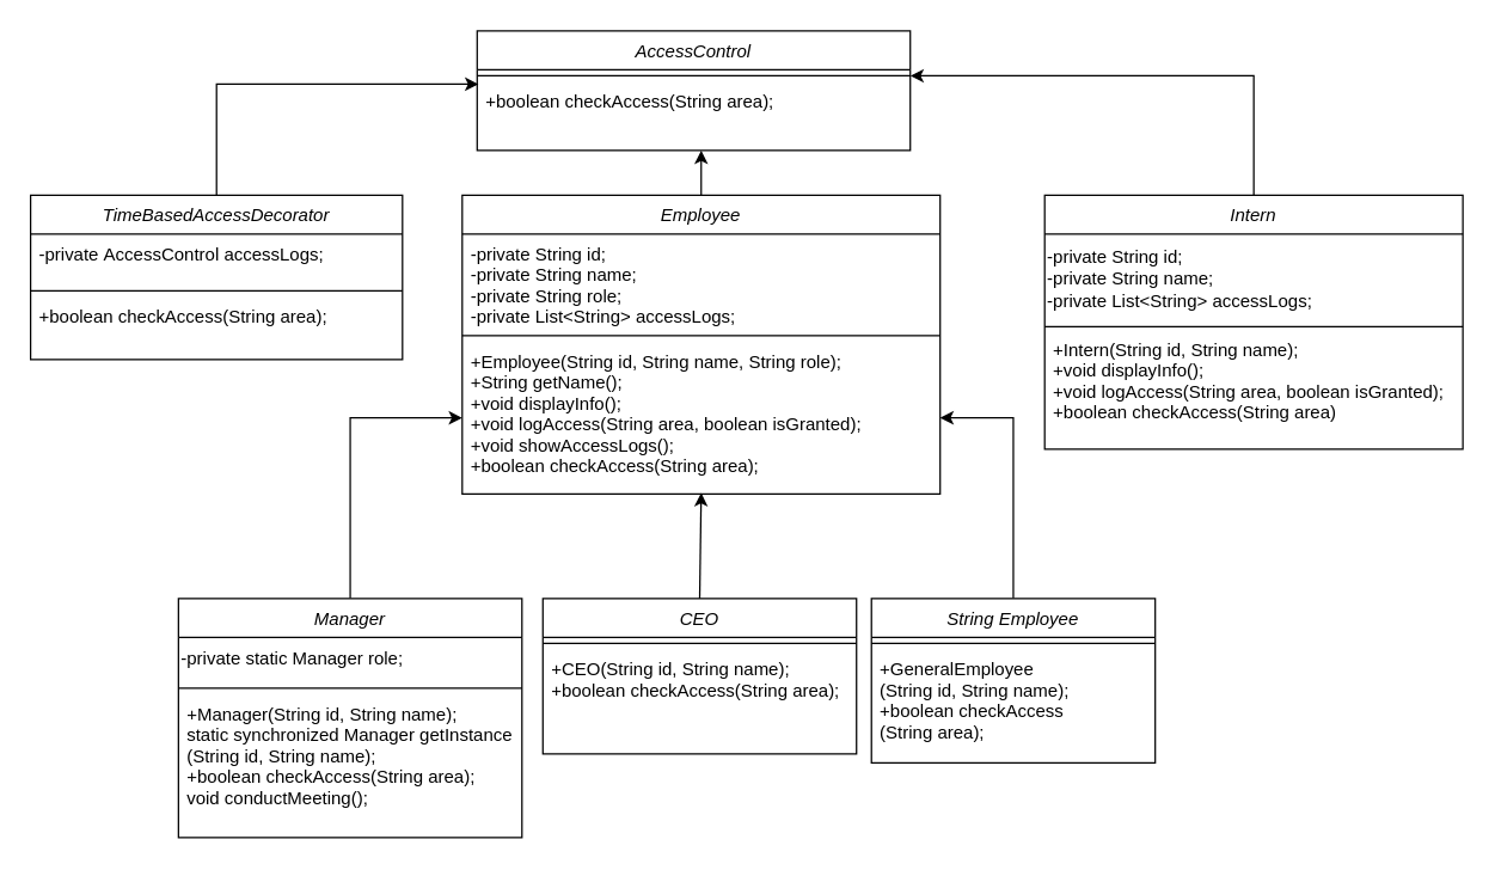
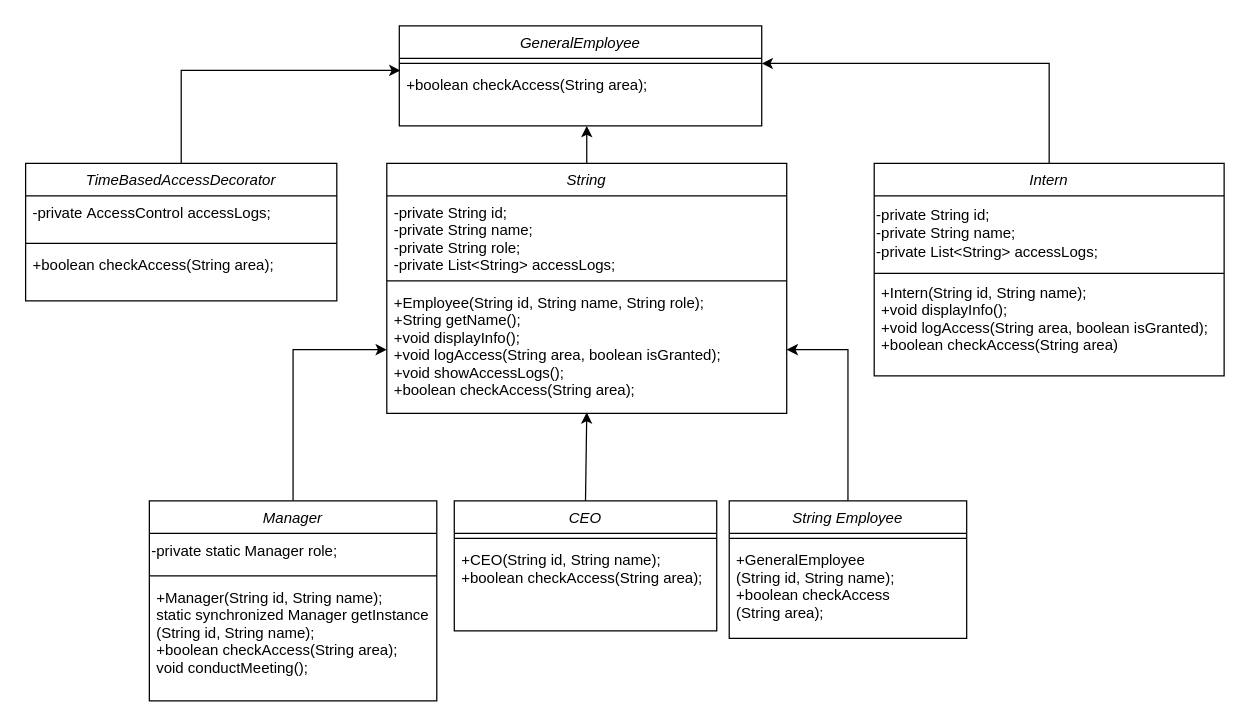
  <mxCell id="0" />
  <mxCell id="1" parent="0" />
  <mxCell id="2" style="edgeStyle=orthogonalEdgeStyle;rounded=0;orthogonalLoop=1;jettySize=auto;html=1;" parent="1" source="3" edge="1"><mxGeometry relative="1" as="geometry"><mxPoint x="469" y="100" as="targetPoint" /></mxGeometry></mxCell>
- <mxCell id="3" value="Employee" style="swimlane;fontStyle=2;align=center;verticalAlign=top;childLayout=stackLayout;horizontal=1;startSize=26;horizontalStack=0;resizeParent=1;resizeLast=0;collapsible=1;marginBottom=0;rounded=0;shadow=0;strokeWidth=1;" parent="1" vertex="1"><mxGeometry x="309" y="130" width="320" height="200" as="geometry"><mxRectangle x="220" y="120" width="160" height="26" as="alternateBounds" /></mxGeometry></mxCell>
+ <mxCell id="3" value="String" style="swimlane;fontStyle=2;align=center;verticalAlign=top;childLayout=stackLayout;horizontal=1;startSize=26;horizontalStack=0;resizeParent=1;resizeLast=0;collapsible=1;marginBottom=0;rounded=0;shadow=0;strokeWidth=1;" parent="1" vertex="1"><mxGeometry x="309" y="130" width="320" height="200" as="geometry"><mxRectangle x="220" y="120" width="160" height="26" as="alternateBounds" /></mxGeometry></mxCell>
  <mxCell id="4" value="-private String id;&#10;-private String name;&#10;-private String role;&#10;-private List&lt;String&gt; accessLogs;" style="text;align=left;verticalAlign=top;spacingLeft=4;spacingRight=4;overflow=hidden;rotatable=0;points=[[0,0.5],[1,0.5]];portConstraint=eastwest;rounded=0;shadow=0;html=0;" parent="3" vertex="1"><mxGeometry y="26" width="320" height="64" as="geometry" /></mxCell>
  <mxCell id="5" value="" style="line;html=1;strokeWidth=1;align=left;verticalAlign=middle;spacingTop=-1;spacingLeft=3;spacingRight=3;rotatable=0;labelPosition=right;points=[];portConstraint=eastwest;" parent="3" vertex="1"><mxGeometry y="90" width="320" height="8" as="geometry" /></mxCell>
  <mxCell id="6" value="+Employee(String id, String name, String role);&#10;+String getName();&#10;+void displayInfo();&#10;+void logAccess(String area, boolean isGranted);&#10;+void showAccessLogs();&#10;+boolean checkAccess(String area);" style="text;align=left;verticalAlign=top;spacingLeft=4;spacingRight=4;overflow=hidden;rotatable=0;points=[[0,0.5],[1,0.5]];portConstraint=eastwest;" parent="3" vertex="1"><mxGeometry y="98" width="320" height="102" as="geometry" /></mxCell>
  <mxCell id="7" style="edgeStyle=orthogonalEdgeStyle;rounded=0;orthogonalLoop=1;jettySize=auto;html=1;entryX=0;entryY=0.5;entryDx=0;entryDy=0;" edge="1" parent="1" source="8" target="6"><mxGeometry relative="1" as="geometry" /></mxCell>
  <mxCell id="8" value="Manager" style="swimlane;fontStyle=2;align=center;verticalAlign=top;childLayout=stackLayout;horizontal=1;startSize=26;horizontalStack=0;resizeParent=1;resizeLast=0;collapsible=1;marginBottom=0;rounded=0;shadow=0;strokeWidth=1;" parent="1" vertex="1"><mxGeometry x="119" y="400" width="230" height="160" as="geometry"><mxRectangle x="220" y="120" width="160" height="26" as="alternateBounds" /></mxGeometry></mxCell>
  <mxCell id="9" value="-private static Manager role;" style="text;html=1;align=left;verticalAlign=middle;resizable=0;points=[];autosize=1;strokeColor=none;fillColor=none;" vertex="1" parent="8"><mxGeometry y="26" width="230" height="30" as="geometry" /></mxCell>
  <mxCell id="10" value="" style="line;html=1;strokeWidth=1;align=left;verticalAlign=middle;spacingTop=-1;spacingLeft=3;spacingRight=3;rotatable=0;labelPosition=right;points=[];portConstraint=eastwest;" parent="8" vertex="1"><mxGeometry y="56" width="230" height="8" as="geometry" /></mxCell>
  <mxCell id="11" value="+Manager(String id, String name);&#10;static synchronized Manager getInstance&#10;(String id, String name);&#10;+boolean checkAccess(String area);&#10;void conductMeeting();" style="text;align=left;verticalAlign=top;spacingLeft=4;spacingRight=4;overflow=hidden;rotatable=0;points=[[0,0.5],[1,0.5]];portConstraint=eastwest;" parent="8" vertex="1"><mxGeometry y="64" width="230" height="96" as="geometry" /></mxCell>
  <mxCell id="12" value="CEO" style="swimlane;fontStyle=2;align=center;verticalAlign=top;childLayout=stackLayout;horizontal=1;startSize=26;horizontalStack=0;resizeParent=1;resizeLast=0;collapsible=1;marginBottom=0;rounded=0;shadow=0;strokeWidth=1;" parent="1" vertex="1"><mxGeometry x="363" y="400" width="210" height="104" as="geometry"><mxRectangle x="220" y="120" width="160" height="26" as="alternateBounds" /></mxGeometry></mxCell>
  <mxCell id="13" value="" style="line;html=1;strokeWidth=1;align=left;verticalAlign=middle;spacingTop=-1;spacingLeft=3;spacingRight=3;rotatable=0;labelPosition=right;points=[];portConstraint=eastwest;" parent="12" vertex="1"><mxGeometry y="26" width="210" height="8" as="geometry" /></mxCell>
  <mxCell id="14" value="+CEO(String id, String name);&#10;+boolean checkAccess(String area);" style="text;align=left;verticalAlign=top;spacingLeft=4;spacingRight=4;overflow=hidden;rotatable=0;points=[[0,0.5],[1,0.5]];portConstraint=eastwest;" parent="12" vertex="1"><mxGeometry y="34" width="210" height="60" as="geometry" /></mxCell>
  <mxCell id="15" value="Intern" style="swimlane;fontStyle=2;align=center;verticalAlign=top;childLayout=stackLayout;horizontal=1;startSize=26;horizontalStack=0;resizeParent=1;resizeLast=0;collapsible=1;marginBottom=0;rounded=0;shadow=0;strokeWidth=1;" parent="1" vertex="1"><mxGeometry x="699" y="130" width="280" height="170" as="geometry"><mxRectangle x="220" y="120" width="160" height="26" as="alternateBounds" /></mxGeometry></mxCell>
  <mxCell id="16" value="-private String id;&lt;div&gt;-private String name;&lt;/div&gt;&lt;div&gt;-private List&amp;lt;String&amp;gt; accessLogs;&lt;/div&gt;" style="text;html=1;align=left;verticalAlign=middle;resizable=0;points=[];autosize=1;strokeColor=none;fillColor=none;" vertex="1" parent="15"><mxGeometry y="26" width="280" height="60" as="geometry" /></mxCell>
  <mxCell id="17" value="" style="line;html=1;strokeWidth=1;align=left;verticalAlign=middle;spacingTop=-1;spacingLeft=3;spacingRight=3;rotatable=0;labelPosition=right;points=[];portConstraint=eastwest;" parent="15" vertex="1"><mxGeometry y="86" width="280" height="4" as="geometry" /></mxCell>
  <mxCell id="18" value="+Intern(String id, String name);&#10;+void displayInfo();&#10;+void logAccess(String area, boolean isGranted);&#10;+boolean checkAccess(String area)" style="text;align=left;verticalAlign=top;spacingLeft=4;spacingRight=4;overflow=hidden;rotatable=0;points=[[0,0.5],[1,0.5]];portConstraint=eastwest;" parent="15" vertex="1"><mxGeometry y="90" width="280" height="70" as="geometry" /></mxCell>
  <mxCell id="19" style="edgeStyle=orthogonalEdgeStyle;rounded=0;orthogonalLoop=1;jettySize=auto;html=1;entryX=1;entryY=0.5;entryDx=0;entryDy=0;" edge="1" parent="1" source="20" target="6"><mxGeometry relative="1" as="geometry" /></mxCell>
  <mxCell id="20" value="String Employee" style="swimlane;fontStyle=2;align=center;verticalAlign=top;childLayout=stackLayout;horizontal=1;startSize=26;horizontalStack=0;resizeParent=1;resizeLast=0;collapsible=1;marginBottom=0;rounded=0;shadow=0;strokeWidth=1;" parent="1" vertex="1"><mxGeometry x="583" y="400" width="190" height="110" as="geometry"><mxRectangle x="220" y="120" width="160" height="26" as="alternateBounds" /></mxGeometry></mxCell>
  <mxCell id="21" value="" style="line;html=1;strokeWidth=1;align=left;verticalAlign=middle;spacingTop=-1;spacingLeft=3;spacingRight=3;rotatable=0;labelPosition=right;points=[];portConstraint=eastwest;" parent="20" vertex="1"><mxGeometry y="26" width="190" height="8" as="geometry" /></mxCell>
  <mxCell id="22" value="+GeneralEmployee&#10;(String id, String name);&#10;+boolean checkAccess&#10;(String area);" style="text;align=left;verticalAlign=top;spacingLeft=4;spacingRight=4;overflow=hidden;rotatable=0;points=[[0,0.5],[1,0.5]];portConstraint=eastwest;" parent="20" vertex="1"><mxGeometry y="34" width="190" height="76" as="geometry" /></mxCell>
- <mxCell id="23" value="AccessControl" style="swimlane;fontStyle=2;align=center;verticalAlign=top;childLayout=stackLayout;horizontal=1;startSize=26;horizontalStack=0;resizeParent=1;resizeLast=0;collapsible=1;marginBottom=0;rounded=0;shadow=0;strokeWidth=1;" parent="1" vertex="1"><mxGeometry x="319" y="20" width="290" height="80" as="geometry"><mxRectangle x="220" y="120" width="160" height="26" as="alternateBounds" /></mxGeometry></mxCell>
+ <mxCell id="23" value="GeneralEmployee" style="swimlane;fontStyle=2;align=center;verticalAlign=top;childLayout=stackLayout;horizontal=1;startSize=26;horizontalStack=0;resizeParent=1;resizeLast=0;collapsible=1;marginBottom=0;rounded=0;shadow=0;strokeWidth=1;" parent="1" vertex="1"><mxGeometry x="319" y="20" width="290" height="80" as="geometry"><mxRectangle x="220" y="120" width="160" height="26" as="alternateBounds" /></mxGeometry></mxCell>
  <mxCell id="24" value="" style="line;html=1;strokeWidth=1;align=left;verticalAlign=middle;spacingTop=-1;spacingLeft=3;spacingRight=3;rotatable=0;labelPosition=right;points=[];portConstraint=eastwest;" parent="23" vertex="1"><mxGeometry y="26" width="290" height="8" as="geometry" /></mxCell>
  <mxCell id="25" value="+boolean checkAccess(String area);" style="text;align=left;verticalAlign=top;spacingLeft=4;spacingRight=4;overflow=hidden;rotatable=0;points=[[0,0.5],[1,0.5]];portConstraint=eastwest;" parent="23" vertex="1"><mxGeometry y="34" width="290" height="40" as="geometry" /></mxCell>
  <mxCell id="26" style="edgeStyle=orthogonalEdgeStyle;rounded=0;orthogonalLoop=1;jettySize=auto;html=1;entryX=1;entryY=0.5;entryDx=0;entryDy=0;entryPerimeter=0;" parent="1" source="15" target="24" edge="1"><mxGeometry relative="1" as="geometry" /></mxCell>
  <mxCell id="27" value="TimeBasedAccessDecorator" style="swimlane;fontStyle=2;align=center;verticalAlign=top;childLayout=stackLayout;horizontal=1;startSize=26;horizontalStack=0;resizeParent=1;resizeLast=0;collapsible=1;marginBottom=0;rounded=0;shadow=0;strokeWidth=1;" vertex="1" parent="1"><mxGeometry x="20" y="130" width="249" height="110" as="geometry"><mxRectangle x="220" y="120" width="160" height="26" as="alternateBounds" /></mxGeometry></mxCell>
  <mxCell id="28" value="-private AccessControl accessLogs;" style="text;align=left;verticalAlign=top;spacingLeft=4;spacingRight=4;overflow=hidden;rotatable=0;points=[[0,0.5],[1,0.5]];portConstraint=eastwest;rounded=0;shadow=0;html=0;" vertex="1" parent="27"><mxGeometry y="26" width="249" height="34" as="geometry" /></mxCell>
  <mxCell id="29" value="" style="line;html=1;strokeWidth=1;align=left;verticalAlign=middle;spacingTop=-1;spacingLeft=3;spacingRight=3;rotatable=0;labelPosition=right;points=[];portConstraint=eastwest;" vertex="1" parent="27"><mxGeometry y="60" width="249" height="8" as="geometry" /></mxCell>
  <mxCell id="30" value="+boolean checkAccess(String area);" style="text;align=left;verticalAlign=top;spacingLeft=4;spacingRight=4;overflow=hidden;rotatable=0;points=[[0,0.5],[1,0.5]];portConstraint=eastwest;" vertex="1" parent="27"><mxGeometry y="68" width="249" height="42" as="geometry" /></mxCell>
  <mxCell id="31" style="edgeStyle=orthogonalEdgeStyle;rounded=0;orthogonalLoop=1;jettySize=auto;html=1;entryX=0.003;entryY=0.039;entryDx=0;entryDy=0;entryPerimeter=0;" edge="1" parent="1" source="27" target="25"><mxGeometry relative="1" as="geometry" /></mxCell>
  <mxCell id="32" value="" style="endArrow=classic;html=1;rounded=0;exitX=0.5;exitY=0;exitDx=0;exitDy=0;entryX=0.5;entryY=0.993;entryDx=0;entryDy=0;entryPerimeter=0;" edge="1" parent="1" source="12" target="6"><mxGeometry width="50" height="50" relative="1" as="geometry"><mxPoint x="509" y="370" as="sourcePoint" /><mxPoint x="559" y="320" as="targetPoint" /></mxGeometry></mxCell>
